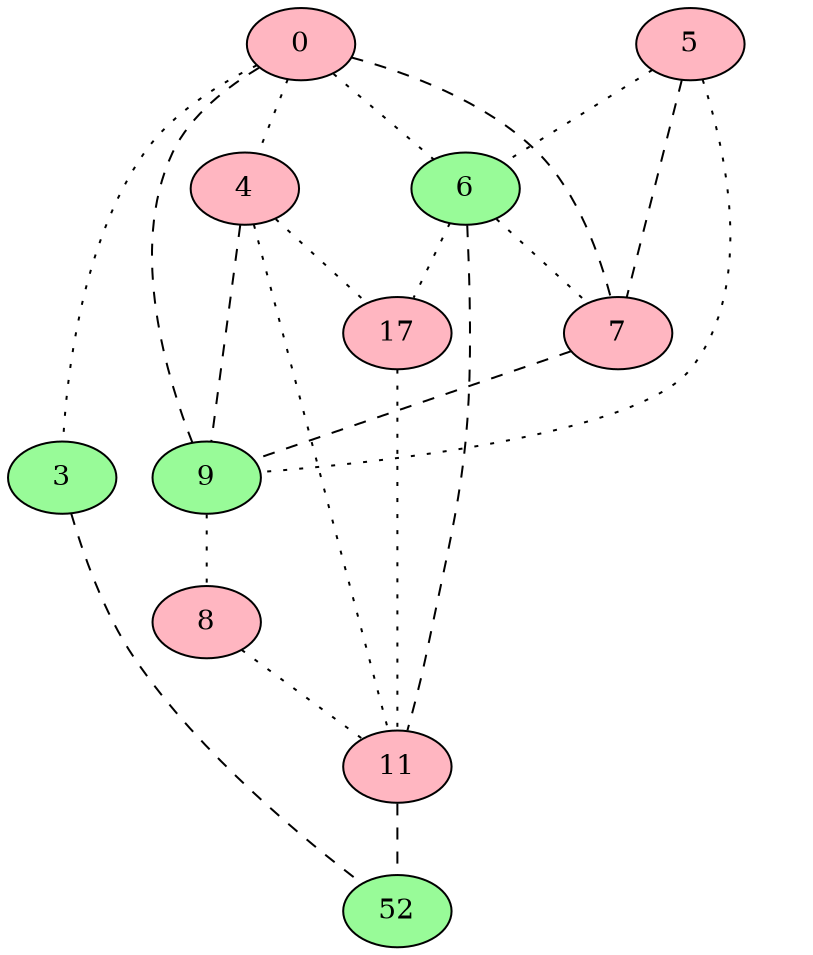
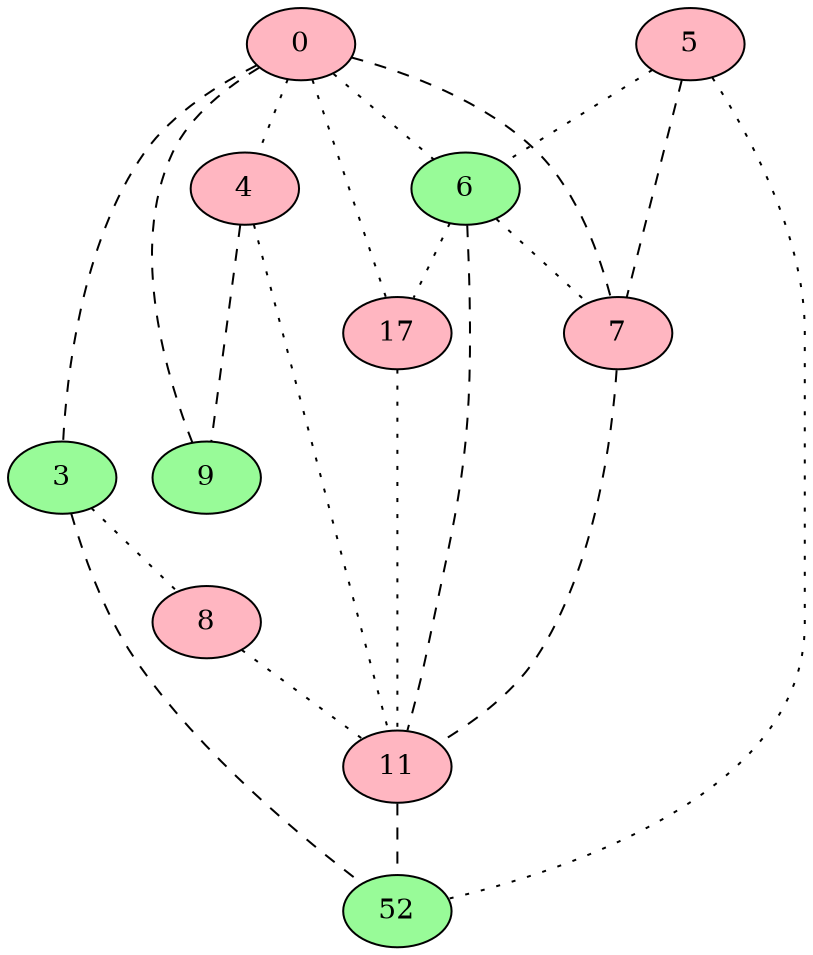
  graph {
    node [fillcolor=lightpink style=filled]
    edge [style=dotted]
    n1 [label=17]
    4
    9 [fillcolor=palegreen]
    11
    7
    n6 [fillcolor=palegreen label=52]
    n7 [label=0]
    3 [fillcolor=palegreen]
    6 [fillcolor=palegreen]
    8
    5
    n1 -- 11
-   4 -- n1
+   n7 -- n1
    4 -- 9 [style=dashed]
    4 -- 11
    11 -- n6 [style=dashed]
-   7 -- 9 [style=dashed]
+   7 -- 11 [style=dashed]
    n7 -- 4
    n7 -- 9 [style=dashed]
    n7 -- 7 [style=dashed]
-   n7 -- 3
+   n7 -- 3 [style=dashed]
    n7 -- 6
    3 -- n6 [style=dashed]
-   9 -- 8
+   3 -- 8
    6 -- n1
    6 -- 11 [style=dashed]
    6 -- 7
    8 -- 11
    5 -- 7 [style=dashed]
-   5 -- 9
+   5 -- n6
    5 -- 6
  }
